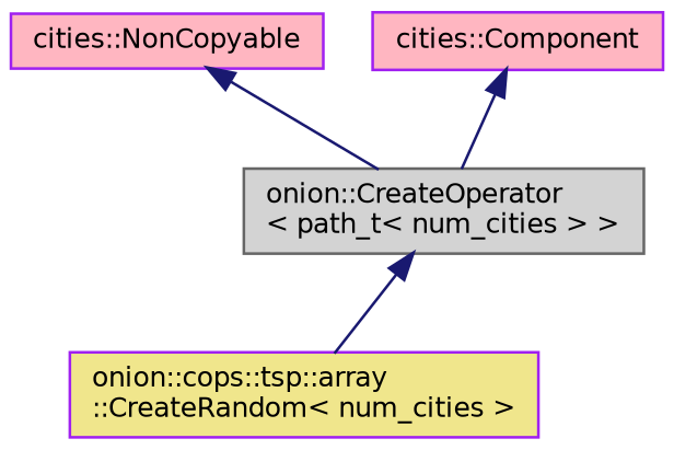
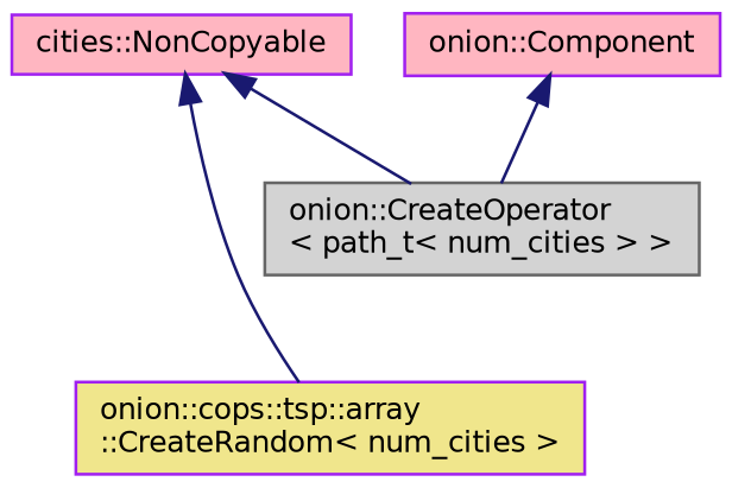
  digraph {
    node [color=purple fillcolor=lightpink fontname=Helvetica fontsize=10 shape=record style=filled]
    edge [color=midnightblue dir=back fontname=Helvetica fontsize=10 labelfontname=Helvetica labelfontsize=10 style=solid]
    n1 [fillcolor=khaki fontcolor=black height=0.2 label="onion::cops::tsp::array\l::CreateRandom\< num_cities \>" width=0.4]
    n2 [color=gray40 fillcolor=lightgrey height=0.2 label="onion::CreateOperator\l\< path_t\< num_cities \> \>" width=0.4]
    n3 [height=0.2 label="cities::NonCopyable" width=0.4]
-   n4 [height=0.2 label="cities::Component" width=0.4]
-   n2 -> n1
+   n4 [height=0.2 label="onion::Component" width=0.4]
+   n3 -> n1
    n3 -> n2
    n4 -> n2
  }
